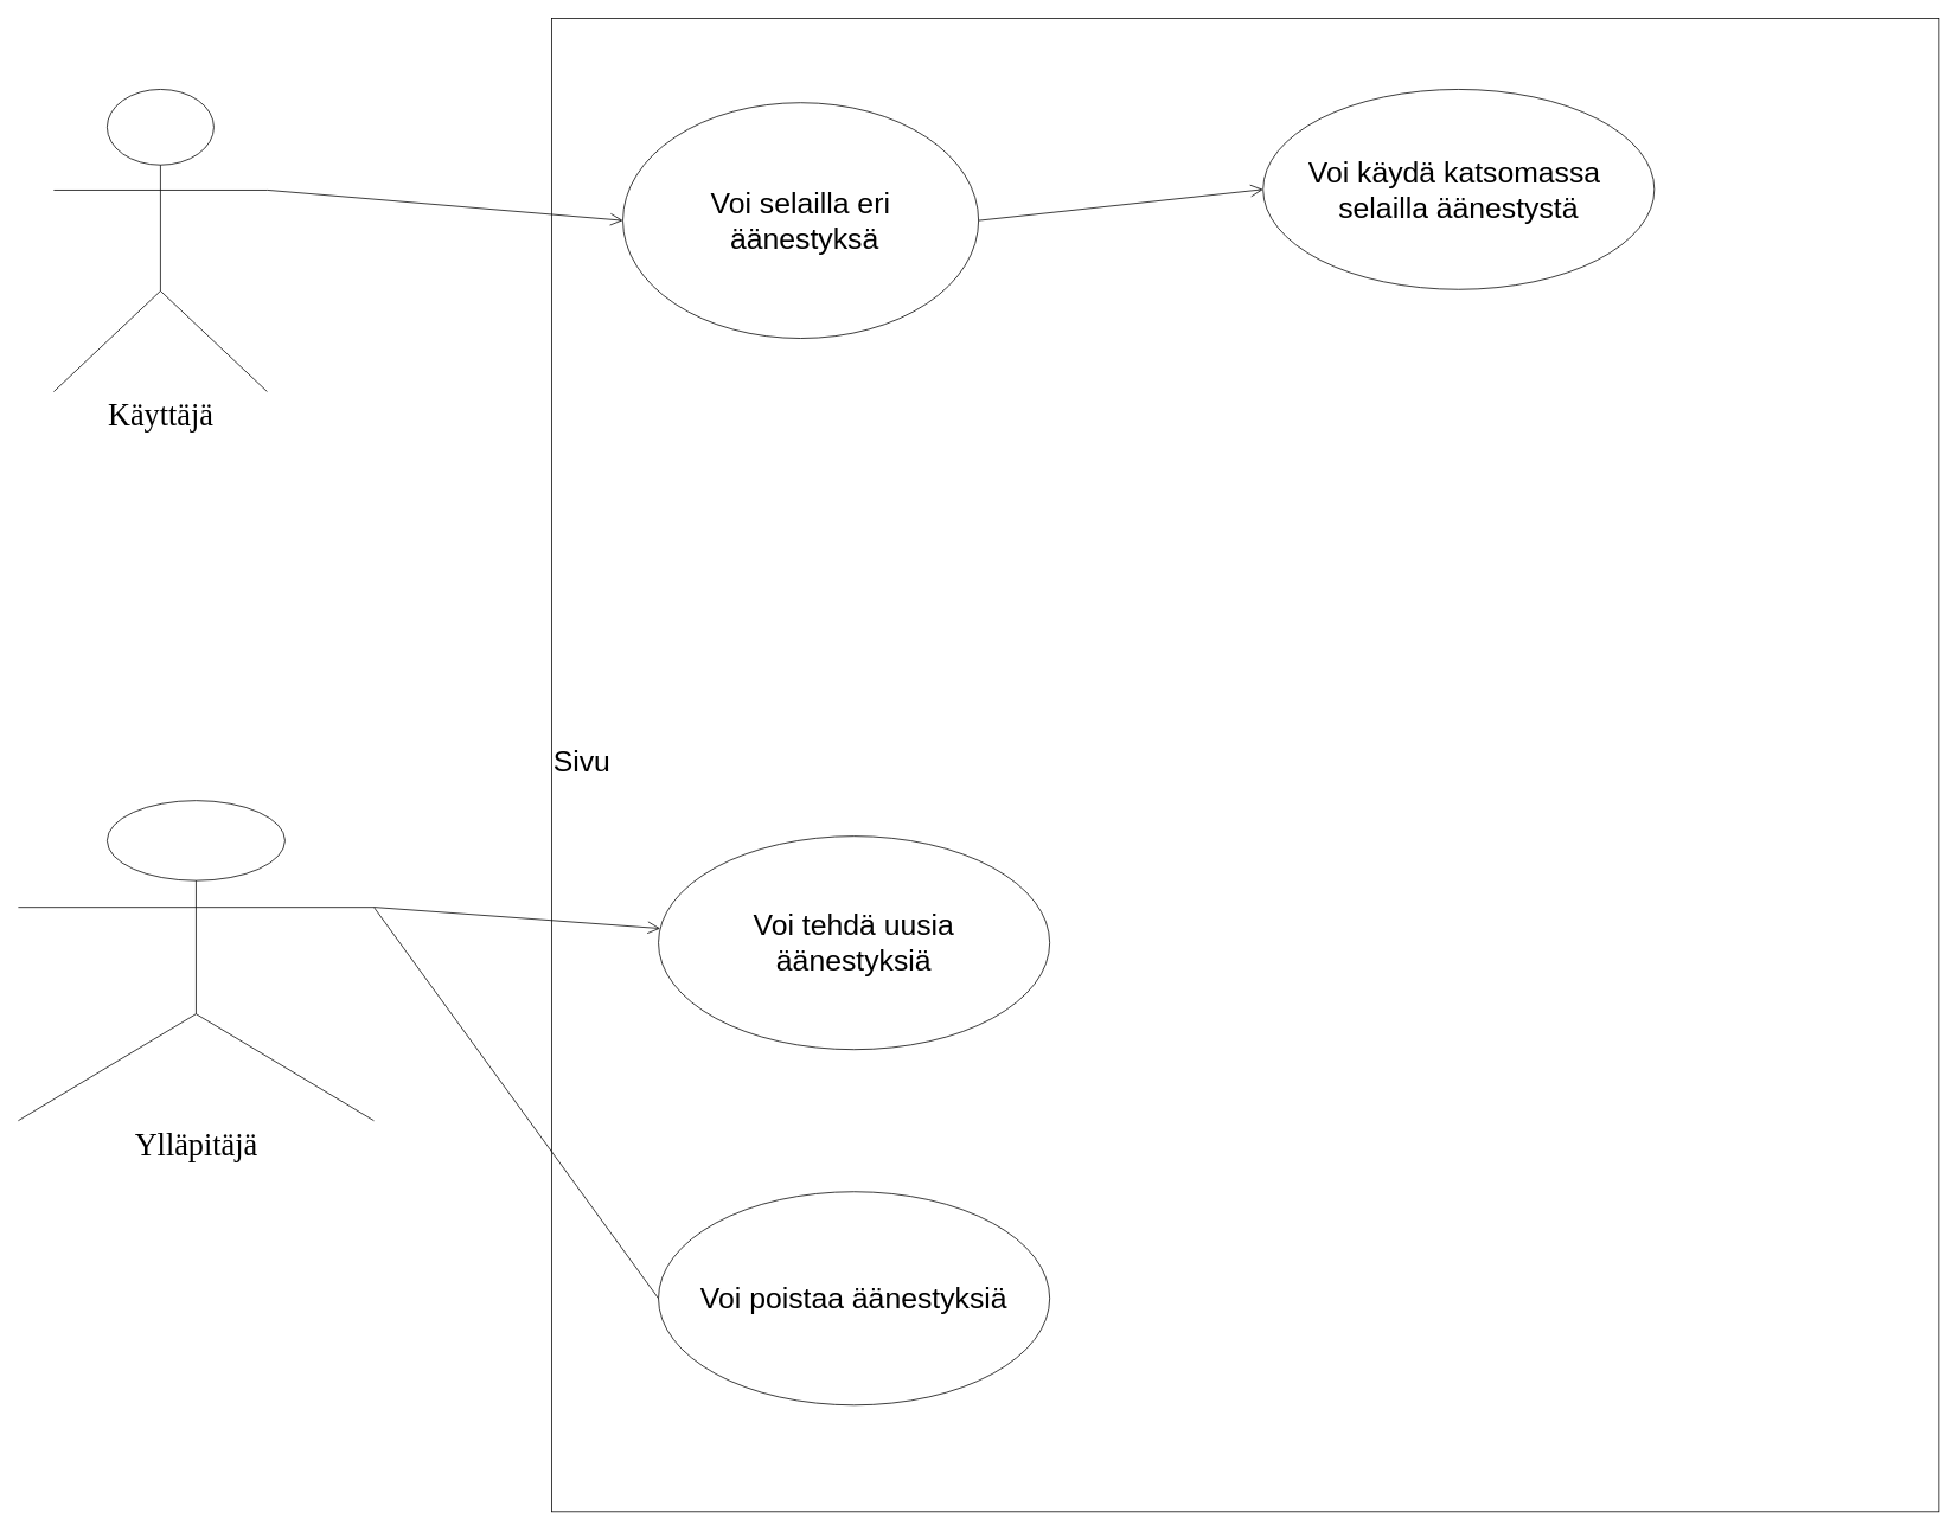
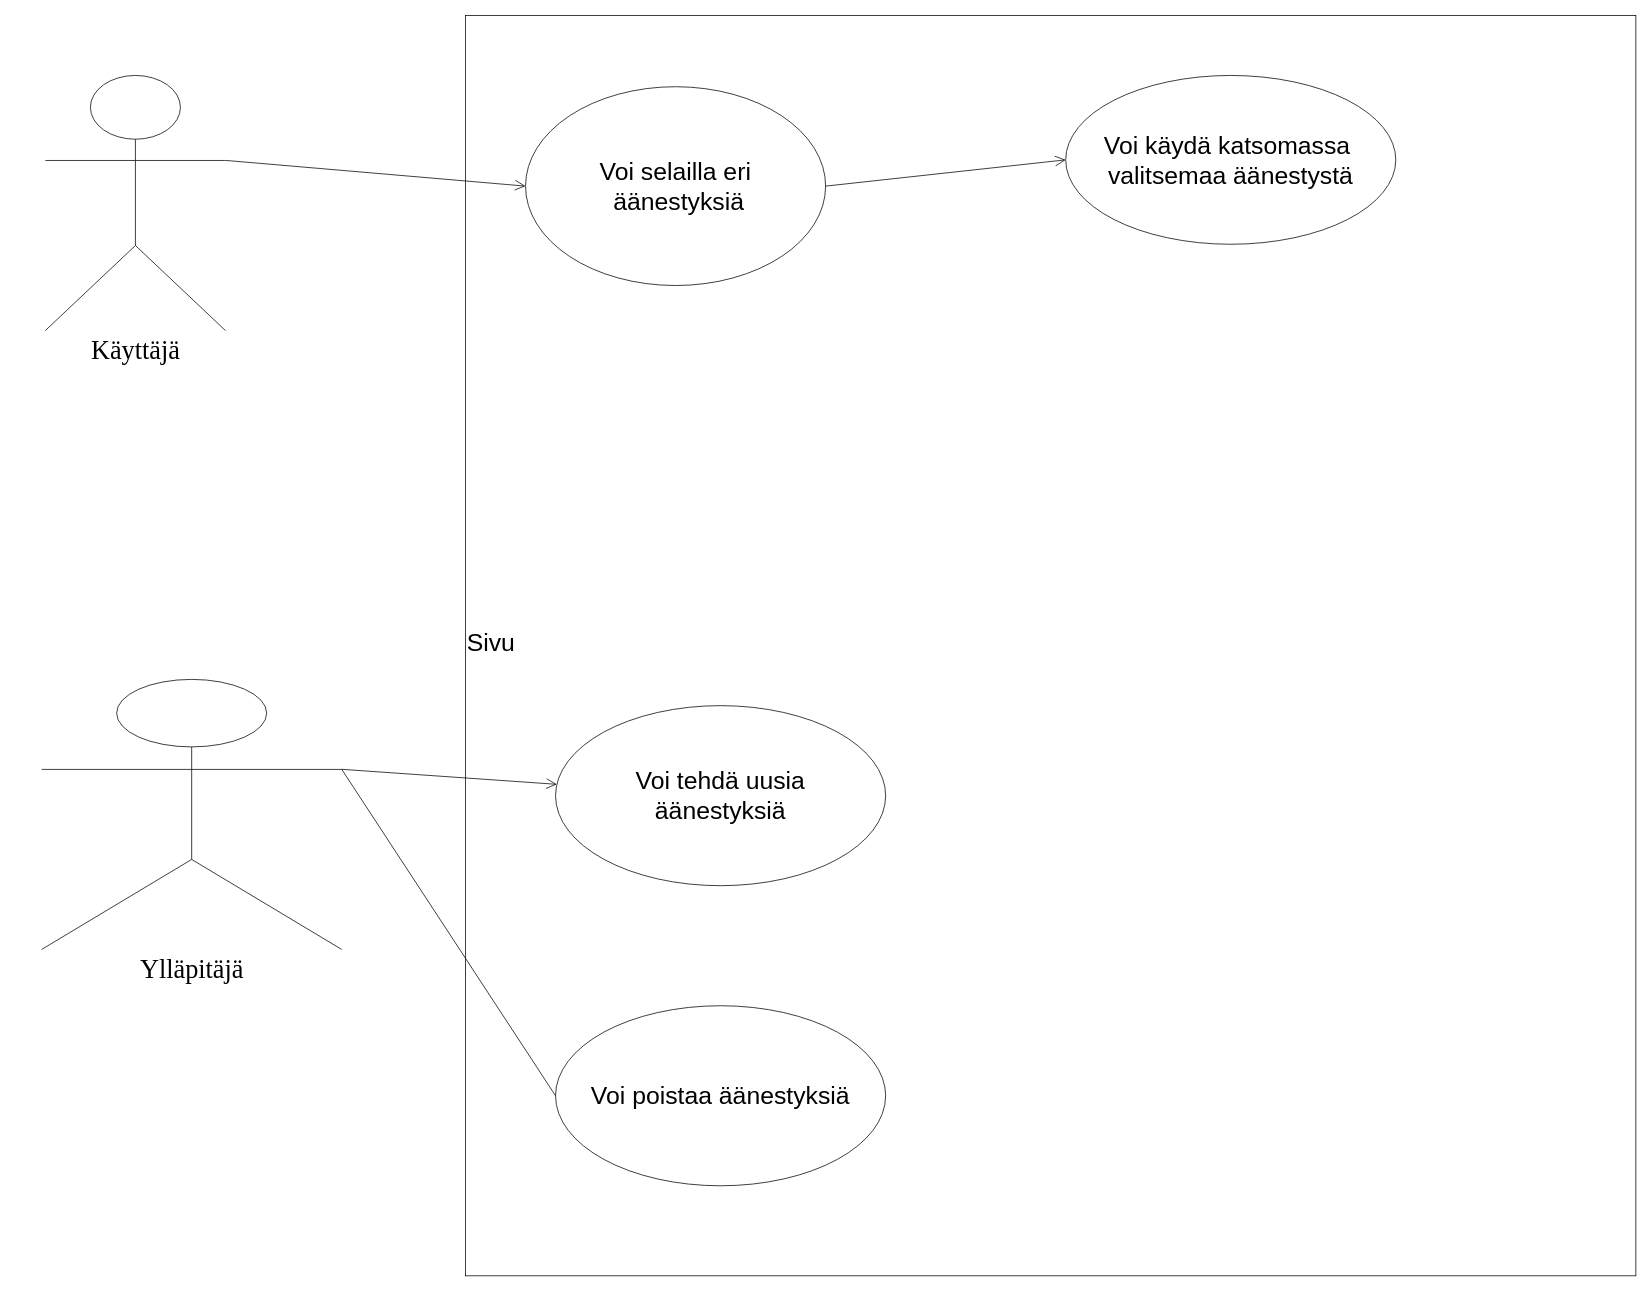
  <mxCell id="0" />
  <mxCell id="1" parent="0" />
  <mxCell id="2" value="&lt;span style=&quot;font-size: 35px;&quot;&gt;Käyttäjä&lt;/span&gt;" style="shape=umlActor;verticalLabelPosition=bottom;verticalAlign=top;html=1;fontFamily=Times New Roman;fontSize=13;" parent="1" vertex="1"><mxGeometry x="60" y="100" width="240" height="340" as="geometry" /></mxCell>
- <mxCell id="3" value="Ylläpitäjä" style="shape=umlActor;verticalLabelPosition=bottom;verticalAlign=top;html=1;fontFamily=Times New Roman;fontSize=35;" parent="1" vertex="1"><mxGeometry x="20" y="900" width="400" height="360" as="geometry" /></mxCell>
+ <mxCell id="3" value="Ylläpitäjä" style="shape=umlActor;verticalLabelPosition=bottom;verticalAlign=top;html=1;fontFamily=Times New Roman;fontSize=35;" parent="1" vertex="1"><mxGeometry x="55" y="905" width="400" height="360" as="geometry" /></mxCell>
  <mxCell id="4" value="&lt;div style=&quot;line-height: 10%;&quot;&gt;&lt;span style=&quot;font-size: 33px;&quot;&gt;Sivu&lt;/span&gt;&lt;/div&gt;" style="html=1;align=left;" vertex="1" parent="1"><mxGeometry x="620" y="20" width="1560" height="1680" as="geometry" /></mxCell>
- <mxCell id="5" value="Voi selailla eri&lt;br&gt;&amp;nbsp;äänestyksä" style="ellipse;whiteSpace=wrap;html=1;fontSize=33;" vertex="1" parent="1"><mxGeometry x="700" y="115" width="400" height="265" as="geometry" /></mxCell>
+ <mxCell id="5" value="Voi selailla eri&lt;br&gt;&amp;nbsp;äänestyksiä" style="ellipse;whiteSpace=wrap;html=1;fontSize=33;" vertex="1" parent="1"><mxGeometry x="700" y="115" width="400" height="265" as="geometry" /></mxCell>
  <mxCell id="6" value="" style="endArrow=open;endFill=1;endSize=12;html=1;rounded=0;fontSize=33;entryX=0;entryY=0.5;entryDx=0;entryDy=0;exitX=1;exitY=0.333;exitDx=0;exitDy=0;exitPerimeter=0;" edge="1" parent="1" source="2" target="5"><mxGeometry width="160" relative="1" as="geometry"><mxPoint x="1100" y="980" as="sourcePoint" /><mxPoint x="1260" y="980" as="targetPoint" /><Array as="points" /></mxGeometry></mxCell>
- <mxCell id="7" value="Voi käydä katsomassa&amp;nbsp;&lt;br&gt;selailla äänestystä" style="ellipse;whiteSpace=wrap;html=1;fontSize=33;" vertex="1" parent="1"><mxGeometry x="1420" y="100" width="440" height="225" as="geometry" /></mxCell>
+ <mxCell id="7" value="Voi käydä katsomassa&amp;nbsp;&lt;br&gt;valitsemaa äänestystä" style="ellipse;whiteSpace=wrap;html=1;fontSize=33;" vertex="1" parent="1"><mxGeometry x="1420" y="100" width="440" height="225" as="geometry" /></mxCell>
  <mxCell id="8" value="" style="endArrow=open;endFill=1;endSize=12;html=1;rounded=0;fontSize=33;exitX=1;exitY=0.5;exitDx=0;exitDy=0;entryX=0;entryY=0.5;entryDx=0;entryDy=0;" edge="1" parent="1" source="5" target="7"><mxGeometry width="160" relative="1" as="geometry"><mxPoint x="1100" y="980" as="sourcePoint" /><mxPoint x="1260" y="980" as="targetPoint" /></mxGeometry></mxCell>
  <mxCell id="9" value="Voi tehdä uusia&lt;br&gt;äänestyksiä" style="ellipse;whiteSpace=wrap;html=1;fontSize=33;" vertex="1" parent="1"><mxGeometry x="740" y="940" width="440" height="240" as="geometry" /></mxCell>
  <mxCell id="10" value="Voi poistaa äänestyksiä" style="ellipse;whiteSpace=wrap;html=1;fontSize=33;" vertex="1" parent="1"><mxGeometry x="740" y="1340" width="440" height="240" as="geometry" /></mxCell>
  <mxCell id="11" value="" style="endArrow=open;endFill=1;endSize=12;html=1;rounded=0;fontSize=33;exitX=1;exitY=0.333;exitDx=0;exitDy=0;exitPerimeter=0;" edge="1" parent="1" source="3" target="9"><mxGeometry width="160" relative="1" as="geometry"><mxPoint x="1100" y="900" as="sourcePoint" /><mxPoint x="1260" y="900" as="targetPoint" /></mxGeometry></mxCell>
  <mxCell id="12" value="" style="endArrow=none;endFill=1;endSize=12;html=1;rounded=0;fontSize=33;exitX=1;exitY=0.333;exitDx=0;exitDy=0;exitPerimeter=0;entryX=0;entryY=0.5;entryDx=0;entryDy=0;" edge="1" parent="1" source="3" target="10"><mxGeometry width="160" relative="1" as="geometry"><mxPoint x="1100" y="900" as="sourcePoint" /><mxPoint x="1260" y="900" as="targetPoint" /></mxGeometry></mxCell>
